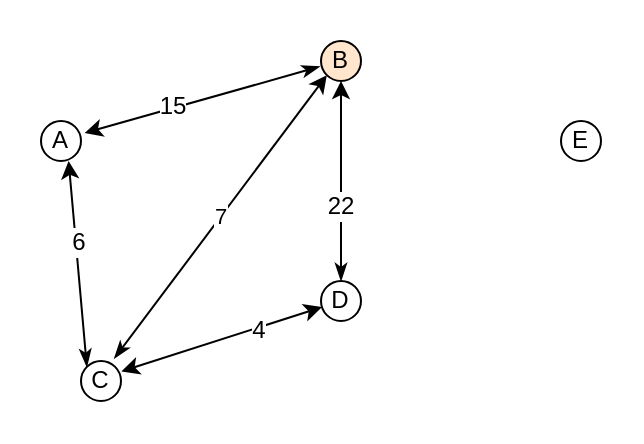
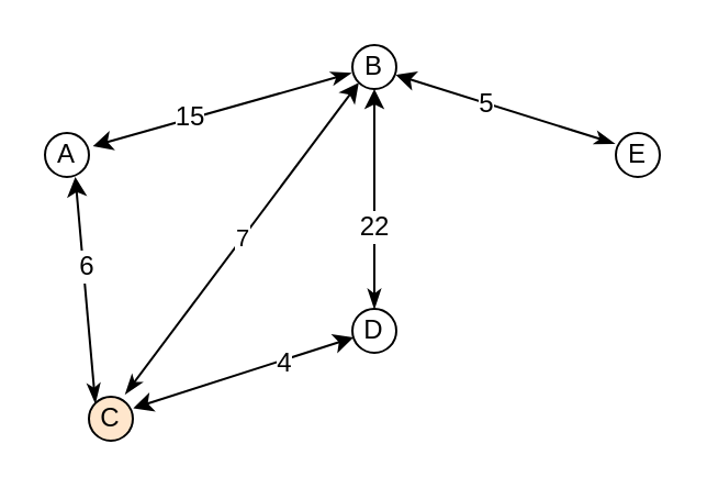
  <mxCell id="0" />
  <mxCell id="1" parent="0" />
  <mxCell id="2" value="&lt;div&gt;A&lt;/div&gt;" style="ellipse;whiteSpace=wrap;html=1;" parent="1" vertex="1"><mxGeometry x="20" y="60" width="20" height="20" as="geometry" /></mxCell>
  <mxCell id="3" value="E" style="ellipse;whiteSpace=wrap;html=1;" parent="1" vertex="1"><mxGeometry x="280" y="60" width="20" height="20" as="geometry" /></mxCell>
  <mxCell id="4" value="D" style="ellipse;whiteSpace=wrap;html=1;" parent="1" vertex="1"><mxGeometry x="160" y="140" width="20" height="20" as="geometry" /></mxCell>
- <mxCell id="5" value="C" style="ellipse;whiteSpace=wrap;html=1;" parent="1" vertex="1"><mxGeometry x="40" y="180" width="20" height="20" as="geometry" /></mxCell>
- <mxCell id="6" value="B" style="ellipse;whiteSpace=wrap;html=1;fillColor=#ffe6cc;" parent="1" vertex="1"><mxGeometry x="160" y="20" width="20" height="20" as="geometry" /></mxCell>
+ <mxCell id="5" value="C" style="ellipse;whiteSpace=wrap;html=1;fillColor=#ffe6cc;" parent="1" vertex="1"><mxGeometry x="40" y="180" width="20" height="20" as="geometry" /></mxCell>
+ <mxCell id="6" value="B" style="ellipse;whiteSpace=wrap;html=1;" parent="1" vertex="1"><mxGeometry x="160" y="20" width="20" height="20" as="geometry" /></mxCell>
  <mxCell id="7" value="" style="endArrow=classic;html=1;exitX=0.5;exitY=0;exitDx=0;exitDy=0;entryX=0.5;entryY=1;entryDx=0;entryDy=0;startArrow=classicThin;startFill=1;" parent="1" source="4" target="6" edge="1"><mxGeometry width="50" height="50" relative="1" as="geometry"><mxPoint x="180" y="160" as="sourcePoint" /><mxPoint x="230" y="110" as="targetPoint" /></mxGeometry></mxCell>
  <mxCell id="8" value="22" style="text;html=1;align=center;verticalAlign=middle;resizable=0;points=[];labelBackgroundColor=#ffffff;" parent="7" vertex="1" connectable="0"><mxGeometry x="-0.242" y="1" relative="1" as="geometry"><mxPoint as="offset" /></mxGeometry></mxCell>
  <mxCell id="9" value="" style="endArrow=classic;html=1;entryX=1.01;entryY=0.26;entryDx=0;entryDy=0;entryPerimeter=0;startArrow=classic;startFill=1;" parent="1" source="4" target="5" edge="1"><mxGeometry width="50" height="50" relative="1" as="geometry"><mxPoint x="180" y="150" as="sourcePoint" /><mxPoint x="180" y="50" as="targetPoint" /></mxGeometry></mxCell>
  <mxCell id="10" value="4" style="text;html=1;align=center;verticalAlign=middle;resizable=0;points=[];labelBackgroundColor=#ffffff;" parent="9" vertex="1" connectable="0"><mxGeometry x="-0.362" y="1" relative="1" as="geometry"><mxPoint as="offset" /></mxGeometry></mxCell>
+ <mxCell id="11" value="" style="endArrow=classic;html=1;exitX=-0.03;exitY=0.24;exitDx=0;exitDy=0;entryX=0.99;entryY=0.68;entryDx=0;entryDy=0;startArrow=classicThin;startFill=1;exitPerimeter=0;entryPerimeter=0;" parent="1" source="3" target="6" edge="1"><mxGeometry width="50" height="50" relative="1" as="geometry"><mxPoint x="180" y="150" as="sourcePoint" /><mxPoint x="180" y="50" as="targetPoint" /></mxGeometry></mxCell>
+ <mxCell id="12" value="5" style="text;html=1;align=center;verticalAlign=middle;resizable=0;points=[];labelBackgroundColor=#ffffff;" parent="11" vertex="1" connectable="0"><mxGeometry x="0.183" relative="1" as="geometry"><mxPoint as="offset" /></mxGeometry></mxCell>
  <mxCell id="13" value="7" style="endArrow=classic;html=1;exitX=0.83;exitY=-0.06;exitDx=0;exitDy=0;entryX=0;entryY=1;entryDx=0;entryDy=0;startArrow=classicThin;startFill=1;exitPerimeter=0;" parent="1" source="5" target="6" edge="1"><mxGeometry width="50" height="50" relative="1" as="geometry"><mxPoint x="190" y="160" as="sourcePoint" /><mxPoint x="190" y="60" as="targetPoint" /></mxGeometry></mxCell>
  <mxCell id="14" value="" style="endArrow=classic;html=1;exitX=0;exitY=0;exitDx=0;exitDy=0;entryX=0.69;entryY=1;entryDx=0;entryDy=0;startArrow=classicThin;startFill=1;entryPerimeter=0;" parent="1" source="5" target="2" edge="1"><mxGeometry width="50" height="50" relative="1" as="geometry"><mxPoint x="200" y="170" as="sourcePoint" /><mxPoint x="200" y="70" as="targetPoint" /></mxGeometry></mxCell>
  <mxCell id="15" value="6" style="text;html=1;align=center;verticalAlign=middle;resizable=0;points=[];labelBackgroundColor=#ffffff;" parent="14" vertex="1" connectable="0"><mxGeometry x="0.224" y="-1" relative="1" as="geometry"><mxPoint as="offset" /></mxGeometry></mxCell>
  <mxCell id="16" value="" style="endArrow=classic;html=1;exitX=-0.03;exitY=0.64;exitDx=0;exitDy=0;entryX=1.09;entryY=0.3;entryDx=0;entryDy=0;startArrow=classicThin;startFill=1;entryPerimeter=0;exitPerimeter=0;" parent="1" source="6" target="2" edge="1"><mxGeometry width="50" height="50" relative="1" as="geometry"><mxPoint x="210" y="180" as="sourcePoint" /><mxPoint x="210" y="80" as="targetPoint" /></mxGeometry></mxCell>
  <mxCell id="17" value="15" style="text;html=1;align=center;verticalAlign=middle;resizable=0;points=[];labelBackgroundColor=#ffffff;" parent="16" vertex="1" connectable="0"><mxGeometry x="0.254" y="-1" relative="1" as="geometry"><mxPoint as="offset" /></mxGeometry></mxCell>
